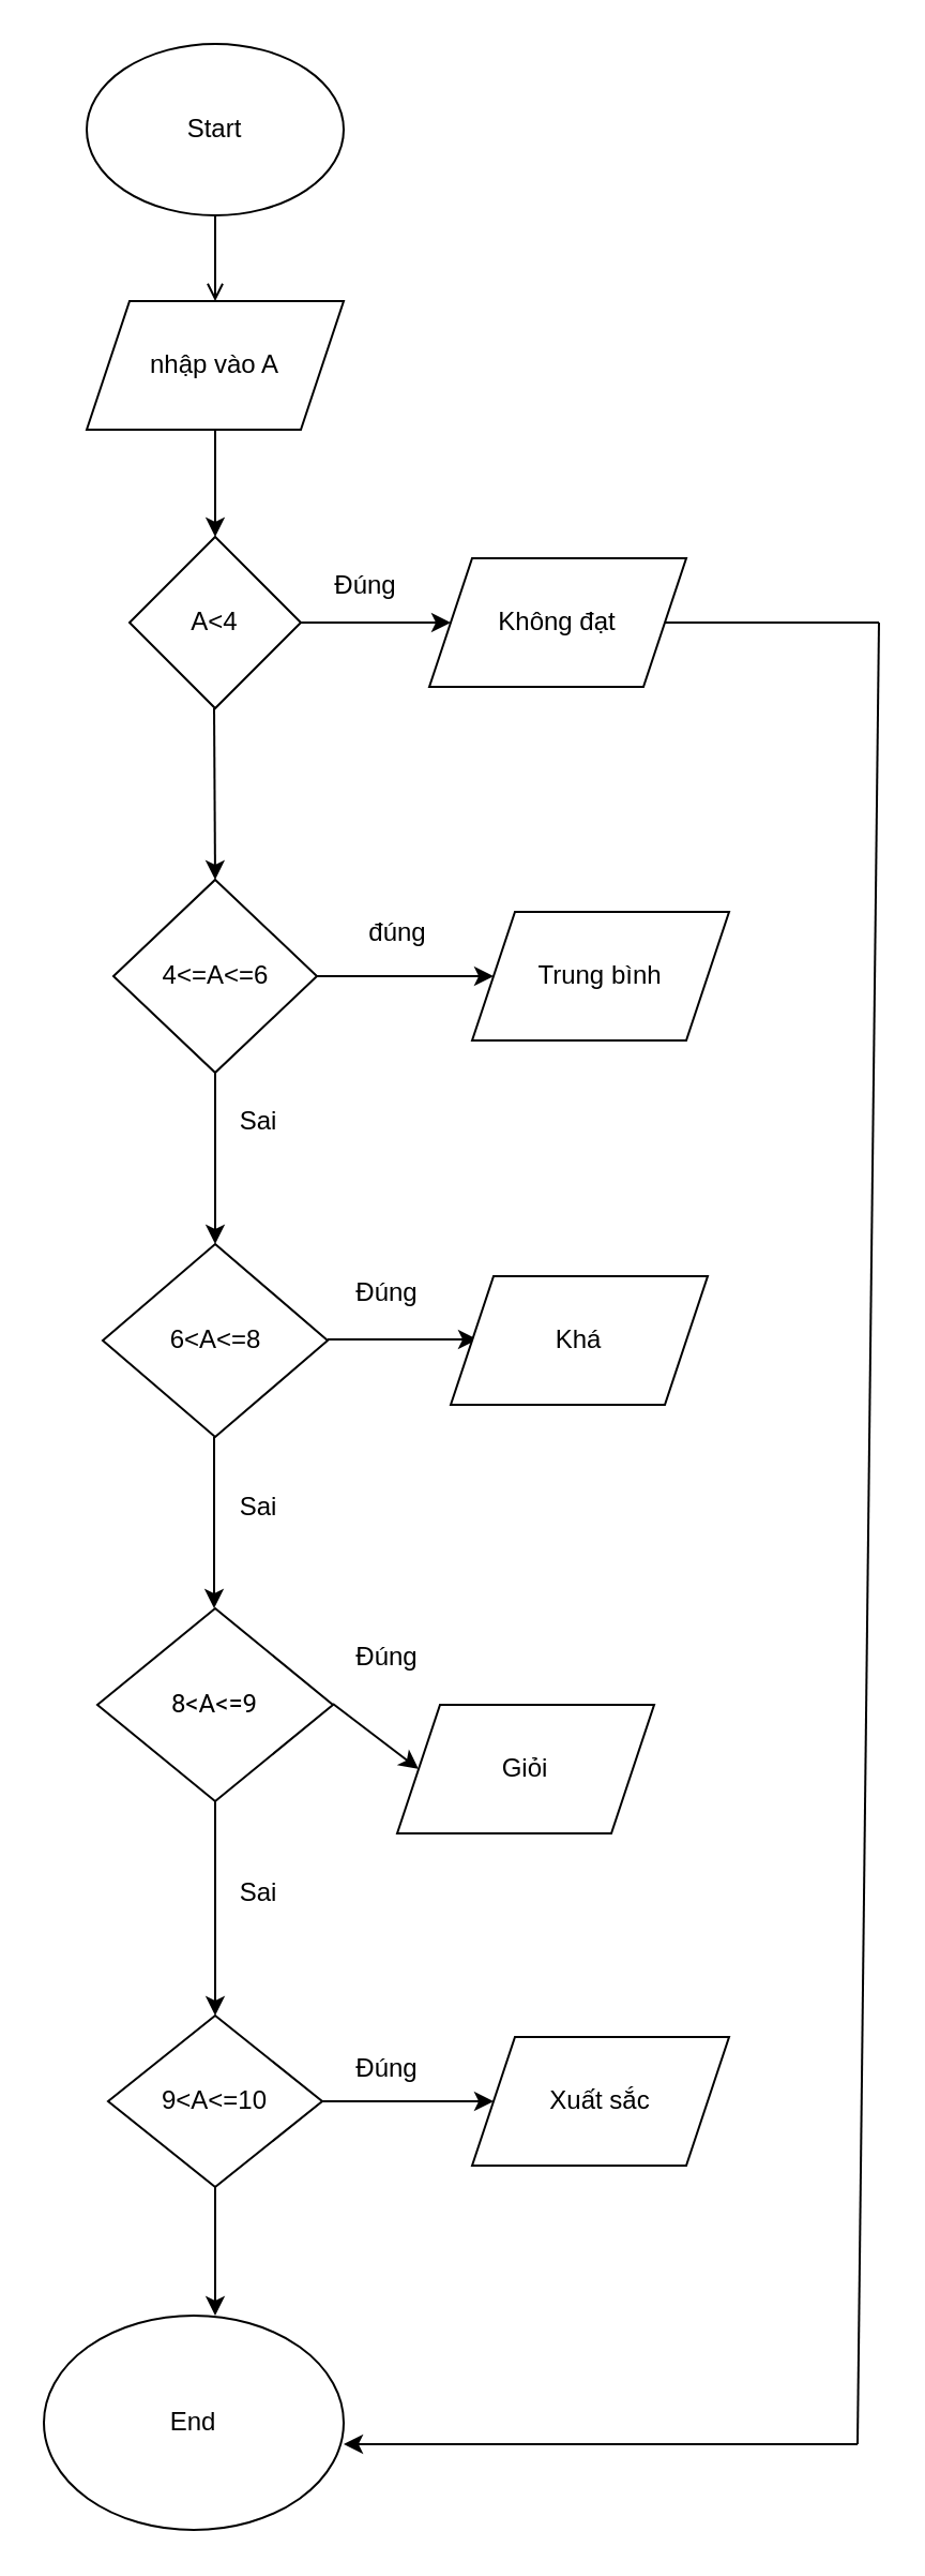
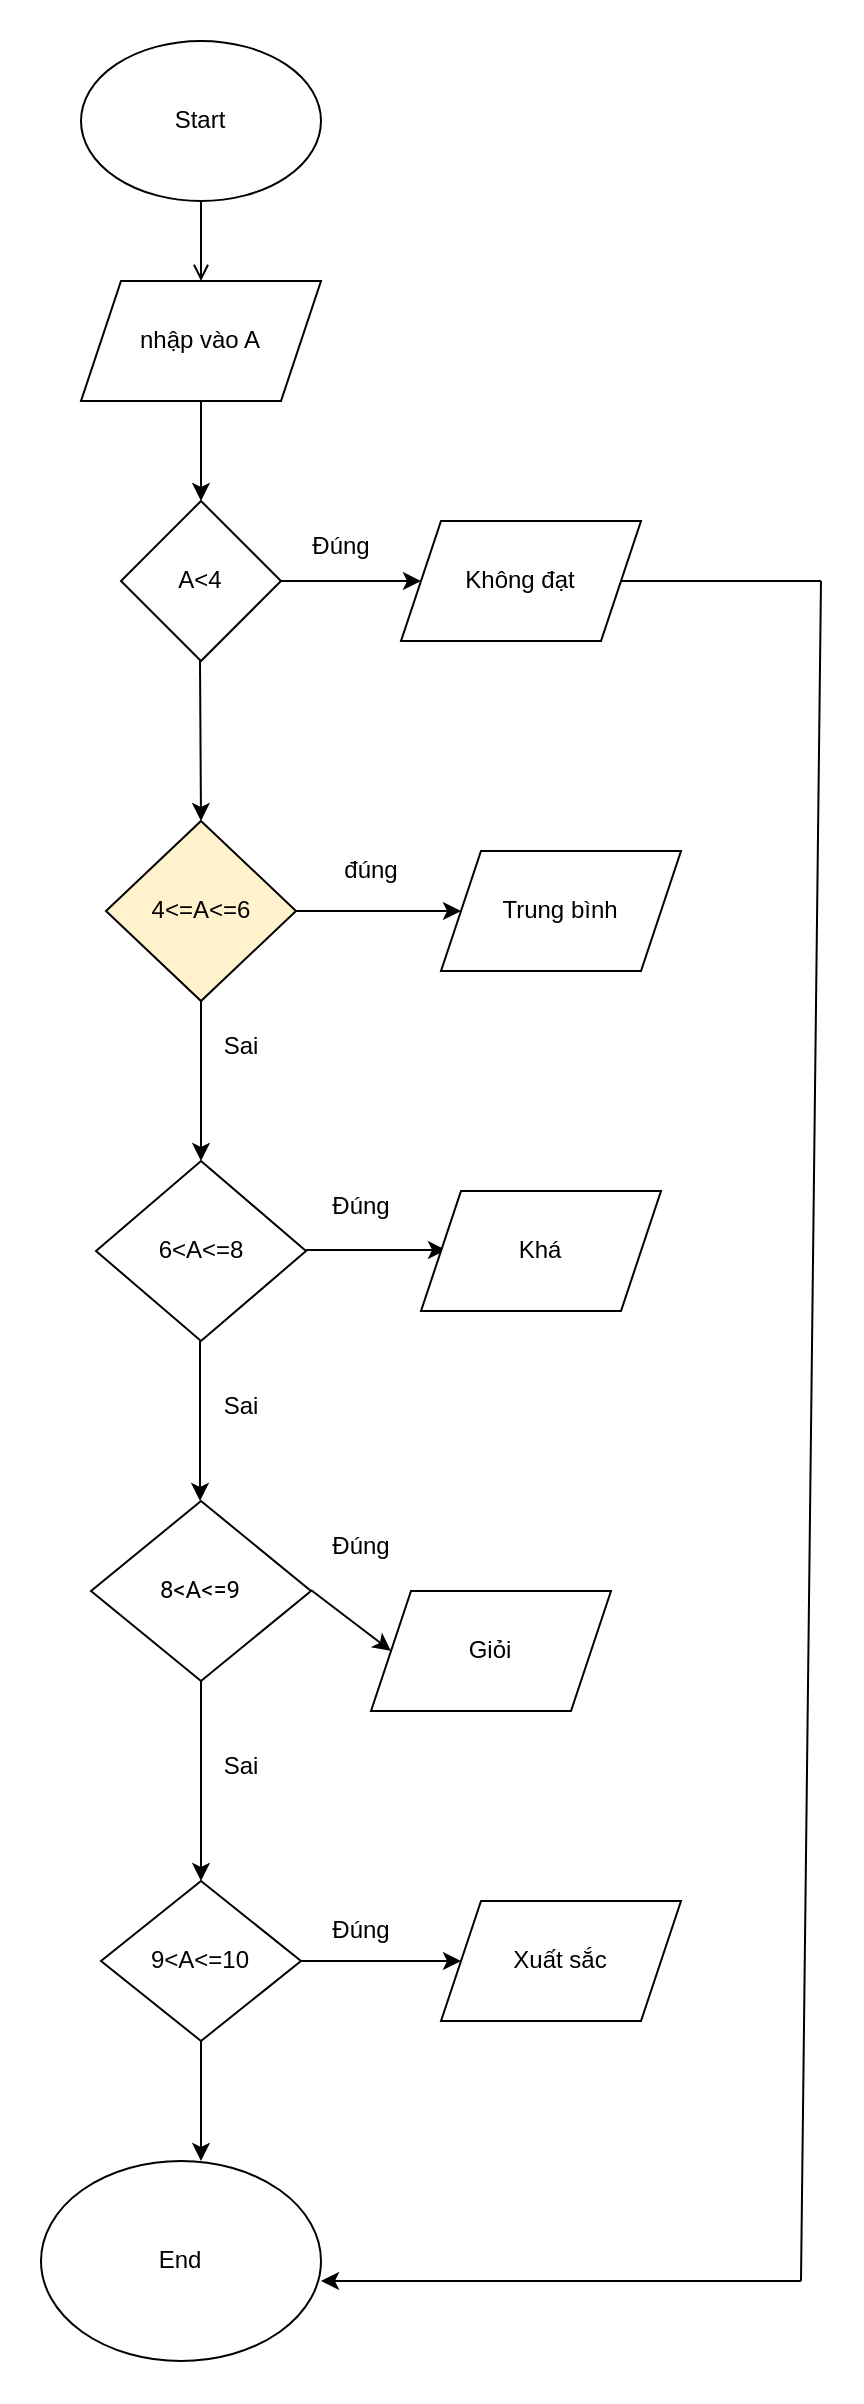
  <mxCell id="0" />
  <mxCell id="1" parent="0" />
  <mxCell id="2" value="" style="edgeStyle=orthogonalEdgeStyle;rounded=0;orthogonalLoop=1;jettySize=auto;html=1;endArrow=open;" parent="1" source="3" target="5" edge="1"><mxGeometry relative="1" as="geometry" /></mxCell>
  <mxCell id="3" value="Start" style="ellipse;whiteSpace=wrap;html=1;" parent="1" vertex="1"><mxGeometry x="40" width="120" height="80" as="geometry" y="20" /></mxCell>
  <mxCell id="4" value="" style="edgeStyle=orthogonalEdgeStyle;rounded=0;orthogonalLoop=1;jettySize=auto;html=1;" parent="1" source="5" target="7" edge="1"><mxGeometry relative="1" as="geometry" /></mxCell>
  <mxCell id="5" value="nhập vào A" style="shape=parallelogram;perimeter=parallelogramPerimeter;whiteSpace=wrap;html=1;fixedSize=1;" parent="1" vertex="1"><mxGeometry x="40" y="140" width="120" height="60" as="geometry" /></mxCell>
  <mxCell id="6" value="" style="edgeStyle=orthogonalEdgeStyle;rounded=0;orthogonalLoop=1;jettySize=auto;html=1;" parent="1" source="7" target="8" edge="1"><mxGeometry relative="1" as="geometry" /></mxCell>
  <mxCell id="7" value="A&amp;lt;4" style="rhombus;whiteSpace=wrap;html=1;" parent="1" vertex="1"><mxGeometry x="60" y="250" width="80" height="80" as="geometry" /></mxCell>
  <mxCell id="8" value="Không đạt" style="shape=parallelogram;perimeter=parallelogramPerimeter;whiteSpace=wrap;html=1;fixedSize=1;" parent="1" vertex="1"><mxGeometry x="200" y="260" width="120" height="60" as="geometry" /></mxCell>
  <mxCell id="9" value="" style="endArrow=classic;html=1;rounded=0;" parent="1" edge="1"><mxGeometry width="50" height="50" relative="1" as="geometry"><mxPoint x="99.5" y="330" as="sourcePoint" /><mxPoint x="100" y="410" as="targetPoint" /></mxGeometry></mxCell>
  <mxCell id="10" value="Đúng" style="text;html=1;align=center;verticalAlign=middle;resizable=0;points=[];autosize=1;strokeColor=none;fillColor=none;" parent="1" vertex="1"><mxGeometry x="145" y="258" width="50" height="30" as="geometry" /></mxCell>
- <mxCell id="11" value="4&amp;lt;=A&amp;lt;=6" style="rhombus;whiteSpace=wrap;html=1;rounded=0;" parent="1" vertex="1"><mxGeometry x="52.5" y="410" width="95" height="90" as="geometry" /></mxCell>
+ <mxCell id="11" value="4&amp;lt;=A&amp;lt;=6" style="rhombus;whiteSpace=wrap;html=1;rounded=0;fillColor=#fff2cc;" parent="1" vertex="1"><mxGeometry x="52.5" y="410" width="95" height="90" as="geometry" /></mxCell>
  <mxCell id="12" value="" style="endArrow=classic;html=1;rounded=0;exitX=1;exitY=0.5;exitDx=0;exitDy=0;" parent="1" source="11" edge="1"><mxGeometry width="50" height="50" relative="1" as="geometry"><mxPoint x="160" y="454.5" as="sourcePoint" /><mxPoint x="230" y="455" as="targetPoint" /></mxGeometry></mxCell>
  <mxCell id="13" value="đúng" style="text;html=1;align=center;verticalAlign=middle;resizable=0;points=[];autosize=1;strokeColor=none;fillColor=none;" parent="1" vertex="1"><mxGeometry x="160" y="420" width="50" height="30" as="geometry" /></mxCell>
  <mxCell id="14" value="Trung bình" style="shape=parallelogram;perimeter=parallelogramPerimeter;whiteSpace=wrap;html=1;fixedSize=1;" parent="1" vertex="1"><mxGeometry x="220" y="425" width="120" height="60" as="geometry" /></mxCell>
  <mxCell id="15" value="" style="endArrow=classic;html=1;rounded=0;exitX=0.5;exitY=1;exitDx=0;exitDy=0;" parent="1" source="11" edge="1"><mxGeometry width="50" height="50" relative="1" as="geometry"><mxPoint x="10" y="630" as="sourcePoint" /><mxPoint x="100" y="580" as="targetPoint" /></mxGeometry></mxCell>
  <mxCell id="16" value="Sai" style="text;html=1;align=center;verticalAlign=middle;resizable=0;points=[];autosize=1;strokeColor=none;fillColor=none;" parent="1" vertex="1"><mxGeometry x="100" y="508" width="40" height="30" as="geometry" /></mxCell>
  <mxCell id="17" value="6&amp;lt;A&amp;lt;=8" style="rhombus;whiteSpace=wrap;html=1;" parent="1" vertex="1"><mxGeometry x="47.5" y="580" width="105" height="90" as="geometry" /></mxCell>
  <mxCell id="18" value="" style="endArrow=classic;html=1;rounded=0;" parent="1" edge="1"><mxGeometry width="50" height="50" relative="1" as="geometry"><mxPoint x="152.5" y="624.5" as="sourcePoint" /><mxPoint x="222.5" y="624.5" as="targetPoint" /></mxGeometry></mxCell>
  <mxCell id="19" value="Khá" style="shape=parallelogram;perimeter=parallelogramPerimeter;whiteSpace=wrap;html=1;fixedSize=1;" parent="1" vertex="1"><mxGeometry x="210" y="595" width="120" height="60" as="geometry" /></mxCell>
  <mxCell id="20" value="" style="endArrow=classic;html=1;rounded=0;" parent="1" edge="1"><mxGeometry width="50" height="50" relative="1" as="geometry"><mxPoint x="99.5" y="670" as="sourcePoint" /><mxPoint x="99.5" y="750" as="targetPoint" /></mxGeometry></mxCell>
  <mxCell id="21" value="&lt;div style=&quot;text-align: left;&quot;&gt;&lt;font style=&quot;font-size: 12px;&quot; face=&quot;Roboto, sans-serif&quot;&gt;&lt;span style=&quot;white-space-collapse: preserve;&quot;&gt;8&amp;lt;A&amp;lt;=9&lt;/span&gt;&lt;/font&gt;&lt;/div&gt;" style="rhombus;whiteSpace=wrap;html=1;" parent="1" vertex="1"><mxGeometry x="45" y="750" width="110" height="90" as="geometry" /></mxCell>
  <mxCell id="22" value="" style="endArrow=classic;html=1;rounded=0;entryX=0;entryY=0.5;entryDx=0;entryDy=0;" parent="1" target="23" edge="1"><mxGeometry width="50" height="50" relative="1" as="geometry"><mxPoint x="155" y="794.5" as="sourcePoint" /><mxPoint x="225" y="794.5" as="targetPoint" /></mxGeometry></mxCell>
  <mxCell id="23" value="Giỏi" style="shape=parallelogram;perimeter=parallelogramPerimeter;whiteSpace=wrap;html=1;fixedSize=1;" parent="1" vertex="1"><mxGeometry x="185" y="795" width="120" height="60" as="geometry" /></mxCell>
  <mxCell id="24" value="" style="endArrow=classic;html=1;rounded=0;exitX=0.5;exitY=1;exitDx=0;exitDy=0;" parent="1" source="21" edge="1"><mxGeometry width="50" height="50" relative="1" as="geometry"><mxPoint x="60" y="950" as="sourcePoint" /><mxPoint x="100" y="940" as="targetPoint" /></mxGeometry></mxCell>
  <mxCell id="25" value="Đúng" style="text;html=1;align=center;verticalAlign=middle;resizable=0;points=[];autosize=1;strokeColor=none;fillColor=none;" parent="1" vertex="1"><mxGeometry x="155" y="588" width="50" height="30" as="geometry" /></mxCell>
  <mxCell id="26" value="Đúng" style="text;html=1;align=center;verticalAlign=middle;resizable=0;points=[];autosize=1;strokeColor=none;fillColor=none;" parent="1" vertex="1"><mxGeometry x="155" y="758" width="50" height="30" as="geometry" /></mxCell>
  <mxCell id="27" value="Sai" style="text;html=1;align=center;verticalAlign=middle;resizable=0;points=[];autosize=1;strokeColor=none;fillColor=none;" parent="1" vertex="1"><mxGeometry x="100" y="688" width="40" height="30" as="geometry" /></mxCell>
  <mxCell id="28" value="Sai" style="text;html=1;align=center;verticalAlign=middle;resizable=0;points=[];autosize=1;strokeColor=none;fillColor=none;" parent="1" vertex="1"><mxGeometry x="100" y="868" width="40" height="30" as="geometry" /></mxCell>
  <mxCell id="29" value="9&amp;lt;A&amp;lt;=10" style="rhombus;whiteSpace=wrap;html=1;" parent="1" vertex="1"><mxGeometry x="50" y="940" width="100" height="80" as="geometry" /></mxCell>
  <mxCell id="30" value="" style="endArrow=classic;html=1;rounded=0;exitX=1;exitY=0.5;exitDx=0;exitDy=0;" parent="1" source="29" edge="1"><mxGeometry width="50" height="50" relative="1" as="geometry"><mxPoint x="190" y="1000" as="sourcePoint" /><mxPoint x="230" y="980" as="targetPoint" /></mxGeometry></mxCell>
  <mxCell id="31" value="Đúng" style="text;html=1;align=center;verticalAlign=middle;resizable=0;points=[];autosize=1;strokeColor=none;fillColor=none;" parent="1" vertex="1"><mxGeometry x="155" y="950" width="50" height="30" as="geometry" /></mxCell>
  <mxCell id="32" value="Xuất sắc" style="shape=parallelogram;perimeter=parallelogramPerimeter;whiteSpace=wrap;html=1;fixedSize=1;" parent="1" vertex="1"><mxGeometry x="220" y="950" width="120" height="60" as="geometry" /></mxCell>
  <mxCell id="33" value="" style="endArrow=none;html=1;rounded=0;exitX=1;exitY=0.5;exitDx=0;exitDy=0;" parent="1" source="8" edge="1"><mxGeometry width="50" height="50" relative="1" as="geometry"><mxPoint x="330" y="300" as="sourcePoint" /><mxPoint x="410" y="290" as="targetPoint" /></mxGeometry></mxCell>
  <mxCell id="34" value="" style="endArrow=none;html=1;rounded=0;" parent="1" edge="1"><mxGeometry width="50" height="50" relative="1" as="geometry"><mxPoint x="400" y="1140" as="sourcePoint" /><mxPoint x="410" y="290" as="targetPoint" /></mxGeometry></mxCell>
  <mxCell id="35" value="" style="endArrow=classic;html=1;rounded=0;" parent="1" edge="1"><mxGeometry width="50" height="50" relative="1" as="geometry"><mxPoint x="400" y="1140" as="sourcePoint" /><mxPoint x="160" y="1140" as="targetPoint" /></mxGeometry></mxCell>
  <mxCell id="36" value="" style="endArrow=classic;html=1;rounded=0;exitX=0.5;exitY=1;exitDx=0;exitDy=0;" parent="1" source="29" edge="1"><mxGeometry width="50" height="50" relative="1" as="geometry"><mxPoint x="100" y="1030" as="sourcePoint" /><mxPoint x="100" y="1080" as="targetPoint" /></mxGeometry></mxCell>
  <mxCell id="37" value="End" style="ellipse;whiteSpace=wrap;html=1;" parent="1" vertex="1"><mxGeometry x="20" y="1080" width="140" height="100" as="geometry" /></mxCell>
